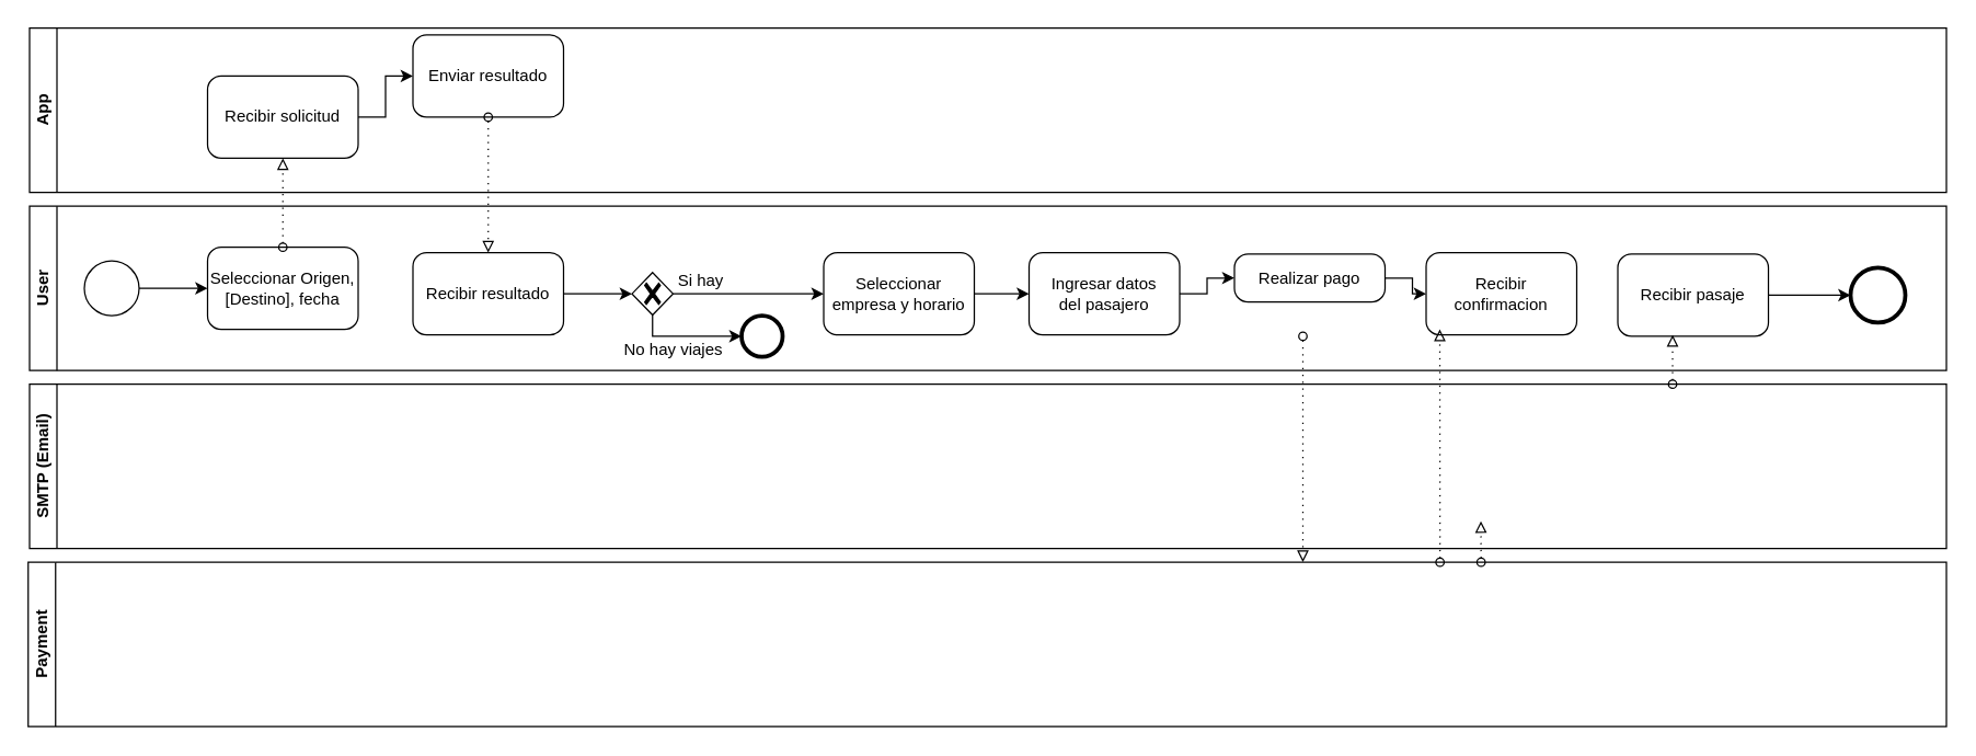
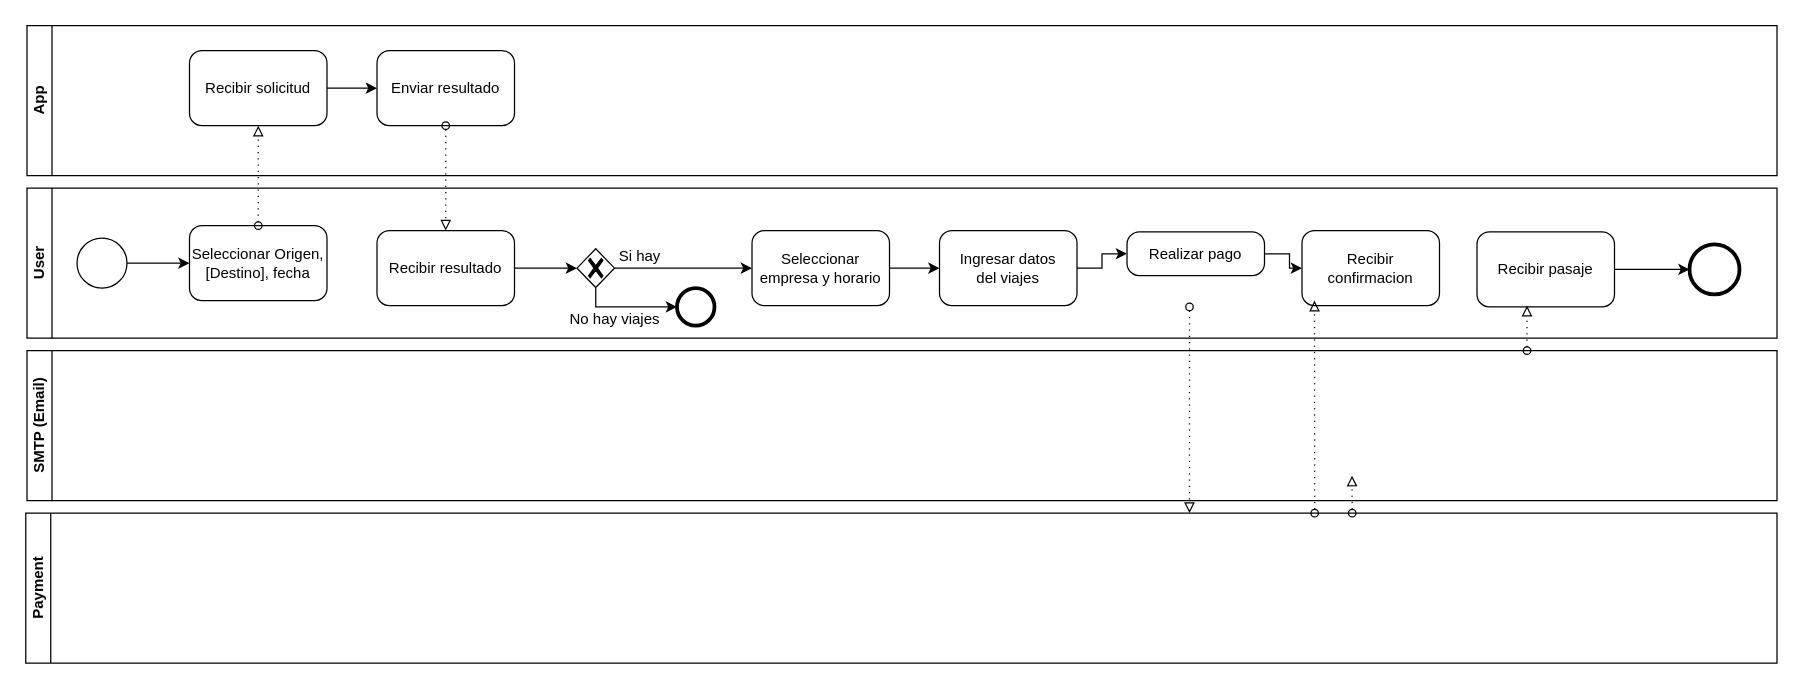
  <mxCell id="0" />
  <mxCell id="1" parent="0" />
  <mxCell id="2" value="User" style="swimlane;startSize=20;horizontal=0;html=1;whiteSpace=wrap;" vertex="1" parent="1"><mxGeometry x="21" y="150" width="1400" height="120" as="geometry" /></mxCell>
  <mxCell id="3" style="edgeStyle=orthogonalEdgeStyle;rounded=0;orthogonalLoop=1;jettySize=auto;html=1;" edge="1" parent="2" source="4"><mxGeometry relative="1" as="geometry"><mxPoint x="130" y="60.0" as="targetPoint" /></mxGeometry></mxCell>
  <mxCell id="4" value="" style="points=[[0.145,0.145,0],[0.5,0,0],[0.855,0.145,0],[1,0.5,0],[0.855,0.855,0],[0.5,1,0],[0.145,0.855,0],[0,0.5,0]];shape=mxgraph.bpmn.event;html=1;verticalLabelPosition=bottom;labelBackgroundColor=#ffffff;verticalAlign=top;align=center;perimeter=ellipsePerimeter;outlineConnect=0;aspect=fixed;outline=standard;symbol=general;" vertex="1" parent="2"><mxGeometry x="40" y="40" width="40" height="40" as="geometry" /></mxCell>
  <mxCell id="5" value="Seleccionar Origen,&lt;div&gt;[Destino], fecha&lt;/div&gt;" style="points=[[0.25,0,0],[0.5,0,0],[0.75,0,0],[1,0.25,0],[1,0.5,0],[1,0.75,0],[0.75,1,0],[0.5,1,0],[0.25,1,0],[0,0.75,0],[0,0.5,0],[0,0.25,0]];shape=mxgraph.bpmn.task;whiteSpace=wrap;rectStyle=rounded;size=10;html=1;container=1;expand=0;collapsible=0;taskMarker=abstract;" vertex="1" parent="2"><mxGeometry x="130" y="30" width="110" height="60" as="geometry" /></mxCell>
  <mxCell id="6" value="Recibir resultado" style="points=[[0.25,0,0],[0.5,0,0],[0.75,0,0],[1,0.25,0],[1,0.5,0],[1,0.75,0],[0.75,1,0],[0.5,1,0],[0.25,1,0],[0,0.75,0],[0,0.5,0],[0,0.25,0]];shape=mxgraph.bpmn.task;whiteSpace=wrap;rectStyle=rounded;size=10;html=1;container=1;expand=0;collapsible=0;taskMarker=abstract;" vertex="1" parent="2"><mxGeometry x="280" y="34" width="110" height="60" as="geometry" /></mxCell>
  <mxCell id="7" value="" style="points=[[0.25,0.25,0],[0.5,0,0],[0.75,0.25,0],[1,0.5,0],[0.75,0.75,0],[0.5,1,0],[0.25,0.75,0],[0,0.5,0]];shape=mxgraph.bpmn.gateway2;html=1;verticalLabelPosition=bottom;labelBackgroundColor=#ffffff;verticalAlign=top;align=center;perimeter=rhombusPerimeter;outlineConnect=0;outline=none;symbol=none;gwType=exclusive;" vertex="1" parent="2"><mxGeometry x="440" y="48.5" width="30" height="31" as="geometry" /></mxCell>
  <mxCell id="8" style="edgeStyle=orthogonalEdgeStyle;rounded=0;orthogonalLoop=1;jettySize=auto;html=1;entryX=0;entryY=0.5;entryDx=0;entryDy=0;entryPerimeter=0;" edge="1" parent="2" source="6" target="7"><mxGeometry relative="1" as="geometry" /></mxCell>
  <mxCell id="9" value="" style="points=[[0.145,0.145,0],[0.5,0,0],[0.855,0.145,0],[1,0.5,0],[0.855,0.855,0],[0.5,1,0],[0.145,0.855,0],[0,0.5,0]];shape=mxgraph.bpmn.event;html=1;verticalLabelPosition=bottom;labelBackgroundColor=#ffffff;verticalAlign=top;align=center;perimeter=ellipsePerimeter;outlineConnect=0;aspect=fixed;outline=end;symbol=terminate2;" vertex="1" parent="2"><mxGeometry x="520" y="80" width="30" height="30" as="geometry" /></mxCell>
  <mxCell id="10" style="edgeStyle=orthogonalEdgeStyle;rounded=0;orthogonalLoop=1;jettySize=auto;html=1;entryX=0;entryY=0.5;entryDx=0;entryDy=0;entryPerimeter=0;" edge="1" parent="2" source="7" target="9"><mxGeometry relative="1" as="geometry"><Array as="points"><mxPoint x="455" y="95" /></Array></mxGeometry></mxCell>
  <mxCell id="11" value="No hay viajes" style="text;html=1;align=center;verticalAlign=middle;resizable=0;points=[];autosize=1;strokeColor=none;fillColor=none;" vertex="1" parent="2"><mxGeometry x="420" y="90" width="100" height="30" as="geometry" /></mxCell>
  <mxCell id="12" value="Si hay" style="text;html=1;align=center;verticalAlign=middle;resizable=0;points=[];autosize=1;strokeColor=none;fillColor=none;" vertex="1" parent="2"><mxGeometry x="460" y="40" width="60" height="30" as="geometry" /></mxCell>
  <mxCell id="13" value="Seleccionar empresa y horario" style="points=[[0.25,0,0],[0.5,0,0],[0.75,0,0],[1,0.25,0],[1,0.5,0],[1,0.75,0],[0.75,1,0],[0.5,1,0],[0.25,1,0],[0,0.75,0],[0,0.5,0],[0,0.25,0]];shape=mxgraph.bpmn.task;whiteSpace=wrap;rectStyle=rounded;size=10;html=1;container=1;expand=0;collapsible=0;taskMarker=abstract;" vertex="1" parent="2"><mxGeometry x="580" y="34" width="110" height="60" as="geometry" /></mxCell>
  <mxCell id="14" style="edgeStyle=orthogonalEdgeStyle;rounded=0;orthogonalLoop=1;jettySize=auto;html=1;exitX=1;exitY=0.5;exitDx=0;exitDy=0;exitPerimeter=0;entryX=0;entryY=0.5;entryDx=0;entryDy=0;entryPerimeter=0;" edge="1" parent="2" source="7" target="13"><mxGeometry relative="1" as="geometry" /></mxCell>
- <mxCell id="15" value="Ingresar datos&lt;div&gt;del pasajero&lt;/div&gt;" style="points=[[0.25,0,0],[0.5,0,0],[0.75,0,0],[1,0.25,0],[1,0.5,0],[1,0.75,0],[0.75,1,0],[0.5,1,0],[0.25,1,0],[0,0.75,0],[0,0.5,0],[0,0.25,0]];shape=mxgraph.bpmn.task;whiteSpace=wrap;rectStyle=rounded;size=10;html=1;container=1;expand=0;collapsible=0;taskMarker=abstract;" vertex="1" parent="2"><mxGeometry x="730" y="34" width="110" height="60" as="geometry" /></mxCell>
+ <mxCell id="15" value="Ingresar datos&lt;div&gt;del viajes&lt;/div&gt;" style="points=[[0.25,0,0],[0.5,0,0],[0.75,0,0],[1,0.25,0],[1,0.5,0],[1,0.75,0],[0.75,1,0],[0.5,1,0],[0.25,1,0],[0,0.75,0],[0,0.5,0],[0,0.25,0]];shape=mxgraph.bpmn.task;whiteSpace=wrap;rectStyle=rounded;size=10;html=1;container=1;expand=0;collapsible=0;taskMarker=abstract;" vertex="1" parent="2"><mxGeometry x="730" y="34" width="110" height="60" as="geometry" /></mxCell>
  <mxCell id="16" style="edgeStyle=orthogonalEdgeStyle;rounded=0;orthogonalLoop=1;jettySize=auto;html=1;entryX=0;entryY=0.5;entryDx=0;entryDy=0;entryPerimeter=0;" edge="1" parent="2" source="13" target="15"><mxGeometry relative="1" as="geometry" /></mxCell>
  <mxCell id="17" value="Realizar pago" style="points=[[0.25,0,0],[0.5,0,0],[0.75,0,0],[1,0.25,0],[1,0.5,0],[1,0.75,0],[0.75,1,0],[0.5,1,0],[0.25,1,0],[0,0.75,0],[0,0.5,0],[0,0.25,0]];shape=mxgraph.bpmn.task;whiteSpace=wrap;rectStyle=rounded;size=10;html=1;container=1;expand=0;collapsible=0;taskMarker=abstract;" vertex="1" parent="2"><mxGeometry x="880" y="35" width="110" height="35" as="geometry" /></mxCell>
  <mxCell id="18" style="edgeStyle=orthogonalEdgeStyle;rounded=0;orthogonalLoop=1;jettySize=auto;html=1;entryX=0;entryY=0.5;entryDx=0;entryDy=0;entryPerimeter=0;" edge="1" parent="2" source="15" target="17"><mxGeometry relative="1" as="geometry" /></mxCell>
  <mxCell id="19" value="" style="edgeStyle=elbowEdgeStyle;fontSize=12;html=1;endFill=0;startFill=0;endSize=6;startSize=6;dashed=1;dashPattern=1 4;endArrow=block;startArrow=oval;rounded=0;exitX=0.5;exitY=1;exitDx=0;exitDy=0;exitPerimeter=0;" edge="1" parent="2"><mxGeometry width="160" relative="1" as="geometry"><mxPoint x="930" y="95" as="sourcePoint" /><mxPoint x="930" y="260" as="targetPoint" /></mxGeometry></mxCell>
  <mxCell id="20" value="Recibir confirmacion" style="points=[[0.25,0,0],[0.5,0,0],[0.75,0,0],[1,0.25,0],[1,0.5,0],[1,0.75,0],[0.75,1,0],[0.5,1,0],[0.25,1,0],[0,0.75,0],[0,0.5,0],[0,0.25,0]];shape=mxgraph.bpmn.task;whiteSpace=wrap;rectStyle=rounded;size=10;html=1;container=1;expand=0;collapsible=0;taskMarker=abstract;" vertex="1" parent="2"><mxGeometry x="1020" y="34" width="110" height="60" as="geometry" /></mxCell>
  <mxCell id="21" style="edgeStyle=orthogonalEdgeStyle;rounded=0;orthogonalLoop=1;jettySize=auto;html=1;entryX=0;entryY=0.5;entryDx=0;entryDy=0;entryPerimeter=0;" edge="1" parent="2" source="17" target="20"><mxGeometry relative="1" as="geometry" /></mxCell>
  <mxCell id="22" style="edgeStyle=orthogonalEdgeStyle;rounded=0;orthogonalLoop=1;jettySize=auto;html=1;" edge="1" parent="2" source="23" target="24"><mxGeometry relative="1" as="geometry" /></mxCell>
  <mxCell id="23" value="Recibir pasaje" style="points=[[0.25,0,0],[0.5,0,0],[0.75,0,0],[1,0.25,0],[1,0.5,0],[1,0.75,0],[0.75,1,0],[0.5,1,0],[0.25,1,0],[0,0.75,0],[0,0.5,0],[0,0.25,0]];shape=mxgraph.bpmn.task;whiteSpace=wrap;rectStyle=rounded;size=10;html=1;container=1;expand=0;collapsible=0;taskMarker=abstract;" vertex="1" parent="2"><mxGeometry x="1160" y="35" width="110" height="60" as="geometry" /></mxCell>
  <mxCell id="24" value="" style="points=[[0.145,0.145,0],[0.5,0,0],[0.855,0.145,0],[1,0.5,0],[0.855,0.855,0],[0.5,1,0],[0.145,0.855,0],[0,0.5,0]];shape=mxgraph.bpmn.event;html=1;verticalLabelPosition=bottom;labelBackgroundColor=#ffffff;verticalAlign=top;align=center;perimeter=ellipsePerimeter;outlineConnect=0;aspect=fixed;outline=end;symbol=terminate2;" vertex="1" parent="2"><mxGeometry x="1330" y="45" width="40" height="40" as="geometry" /></mxCell>
  <mxCell id="25" value="SMTP (Email)" style="swimlane;startSize=20;horizontal=0;html=1;whiteSpace=wrap;" vertex="1" parent="1"><mxGeometry x="21" y="280" width="1400" height="120" as="geometry" /></mxCell>
  <mxCell id="26" value="" style="edgeStyle=elbowEdgeStyle;fontSize=12;html=1;endFill=0;startFill=0;endSize=6;startSize=6;dashed=1;dashPattern=1 4;endArrow=block;startArrow=oval;rounded=0;entryX=0.091;entryY=0.933;entryDx=0;entryDy=0;entryPerimeter=0;" edge="1" parent="25" target="20"><mxGeometry width="160" relative="1" as="geometry"><mxPoint x="1030.14" y="130" as="sourcePoint" /><mxPoint x="1030" y="-30" as="targetPoint" /></mxGeometry></mxCell>
  <mxCell id="27" value="" style="edgeStyle=elbowEdgeStyle;fontSize=12;html=1;endFill=0;startFill=0;endSize=6;startSize=6;dashed=1;dashPattern=1 4;endArrow=block;startArrow=oval;rounded=0;entryX=0.091;entryY=0.933;entryDx=0;entryDy=0;entryPerimeter=0;" edge="1" parent="25"><mxGeometry width="160" relative="1" as="geometry"><mxPoint x="1200" as="sourcePoint" /><mxPoint x="1200.14" y="-36" as="targetPoint" /></mxGeometry></mxCell>
  <mxCell id="28" value="" style="edgeStyle=elbowEdgeStyle;fontSize=12;html=1;endFill=0;startFill=0;endSize=6;startSize=6;dashed=1;dashPattern=1 4;endArrow=block;startArrow=oval;rounded=0;" edge="1" parent="25"><mxGeometry width="160" relative="1" as="geometry"><mxPoint x="1060.14" y="130" as="sourcePoint" /><mxPoint x="1060.14" y="100" as="targetPoint" /></mxGeometry></mxCell>
  <mxCell id="29" value="Payment" style="swimlane;startSize=20;horizontal=0;html=1;whiteSpace=wrap;" vertex="1" parent="1"><mxGeometry x="20" y="410" width="1401" height="120" as="geometry" /></mxCell>
  <mxCell id="30" value="App" style="swimlane;startSize=20;horizontal=0;html=1;whiteSpace=wrap;" vertex="1" parent="1"><mxGeometry x="21" y="20" width="1400" height="120" as="geometry" /></mxCell>
- <mxCell id="31" value="Recibir solicitud" style="points=[[0.25,0,0],[0.5,0,0],[0.75,0,0],[1,0.25,0],[1,0.5,0],[1,0.75,0],[0.75,1,0],[0.5,1,0],[0.25,1,0],[0,0.75,0],[0,0.5,0],[0,0.25,0]];shape=mxgraph.bpmn.task;whiteSpace=wrap;rectStyle=rounded;size=10;html=1;container=1;expand=0;collapsible=0;taskMarker=abstract;" vertex="1" parent="30"><mxGeometry x="130" y="35" width="110" height="60" as="geometry" /></mxCell>
- <mxCell id="32" value="Enviar resultado" style="points=[[0.25,0,0],[0.5,0,0],[0.75,0,0],[1,0.25,0],[1,0.5,0],[1,0.75,0],[0.75,1,0],[0.5,1,0],[0.25,1,0],[0,0.75,0],[0,0.5,0],[0,0.25,0]];shape=mxgraph.bpmn.task;whiteSpace=wrap;rectStyle=rounded;size=10;html=1;container=1;expand=0;collapsible=0;taskMarker=abstract;" vertex="1" parent="30"><mxGeometry x="280" y="5" width="110" height="60" as="geometry" /></mxCell>
+ <mxCell id="31" value="Recibir solicitud" style="points=[[0.25,0,0],[0.5,0,0],[0.75,0,0],[1,0.25,0],[1,0.5,0],[1,0.75,0],[0.75,1,0],[0.5,1,0],[0.25,1,0],[0,0.75,0],[0,0.5,0],[0,0.25,0]];shape=mxgraph.bpmn.task;whiteSpace=wrap;rectStyle=rounded;size=10;html=1;container=1;expand=0;collapsible=0;taskMarker=abstract;" vertex="1" parent="30"><mxGeometry x="130" y="20" width="110" height="60" as="geometry" /></mxCell>
+ <mxCell id="32" value="Enviar resultado" style="points=[[0.25,0,0],[0.5,0,0],[0.75,0,0],[1,0.25,0],[1,0.5,0],[1,0.75,0],[0.75,1,0],[0.5,1,0],[0.25,1,0],[0,0.75,0],[0,0.5,0],[0,0.25,0]];shape=mxgraph.bpmn.task;whiteSpace=wrap;rectStyle=rounded;size=10;html=1;container=1;expand=0;collapsible=0;taskMarker=abstract;" vertex="1" parent="30"><mxGeometry x="280" y="20" width="110" height="60" as="geometry" /></mxCell>
  <mxCell id="33" style="edgeStyle=orthogonalEdgeStyle;rounded=0;orthogonalLoop=1;jettySize=auto;html=1;entryX=0;entryY=0.5;entryDx=0;entryDy=0;entryPerimeter=0;" edge="1" parent="30" source="31" target="32"><mxGeometry relative="1" as="geometry" /></mxCell>
  <mxCell id="34" value="" style="edgeStyle=elbowEdgeStyle;fontSize=12;html=1;endFill=0;startFill=0;endSize=6;startSize=6;dashed=1;dashPattern=1 4;endArrow=block;startArrow=oval;rounded=0;exitX=0.5;exitY=0;exitDx=0;exitDy=0;exitPerimeter=0;entryX=0.5;entryY=1;entryDx=0;entryDy=0;entryPerimeter=0;" edge="1" parent="1" source="5" target="31"><mxGeometry width="160" relative="1" as="geometry"><mxPoint x="151" y="130" as="sourcePoint" /><mxPoint x="311" y="130" as="targetPoint" /></mxGeometry></mxCell>
  <mxCell id="35" value="" style="edgeStyle=elbowEdgeStyle;fontSize=12;html=1;endFill=0;startFill=0;endSize=6;startSize=6;dashed=1;dashPattern=1 4;endArrow=block;startArrow=oval;rounded=0;exitX=0.5;exitY=1;exitDx=0;exitDy=0;exitPerimeter=0;entryX=0.5;entryY=0;entryDx=0;entryDy=0;entryPerimeter=0;" edge="1" parent="1" source="32" target="6"><mxGeometry width="160" relative="1" as="geometry"><mxPoint x="216" y="190" as="sourcePoint" /><mxPoint x="216" y="110" as="targetPoint" /></mxGeometry></mxCell>
